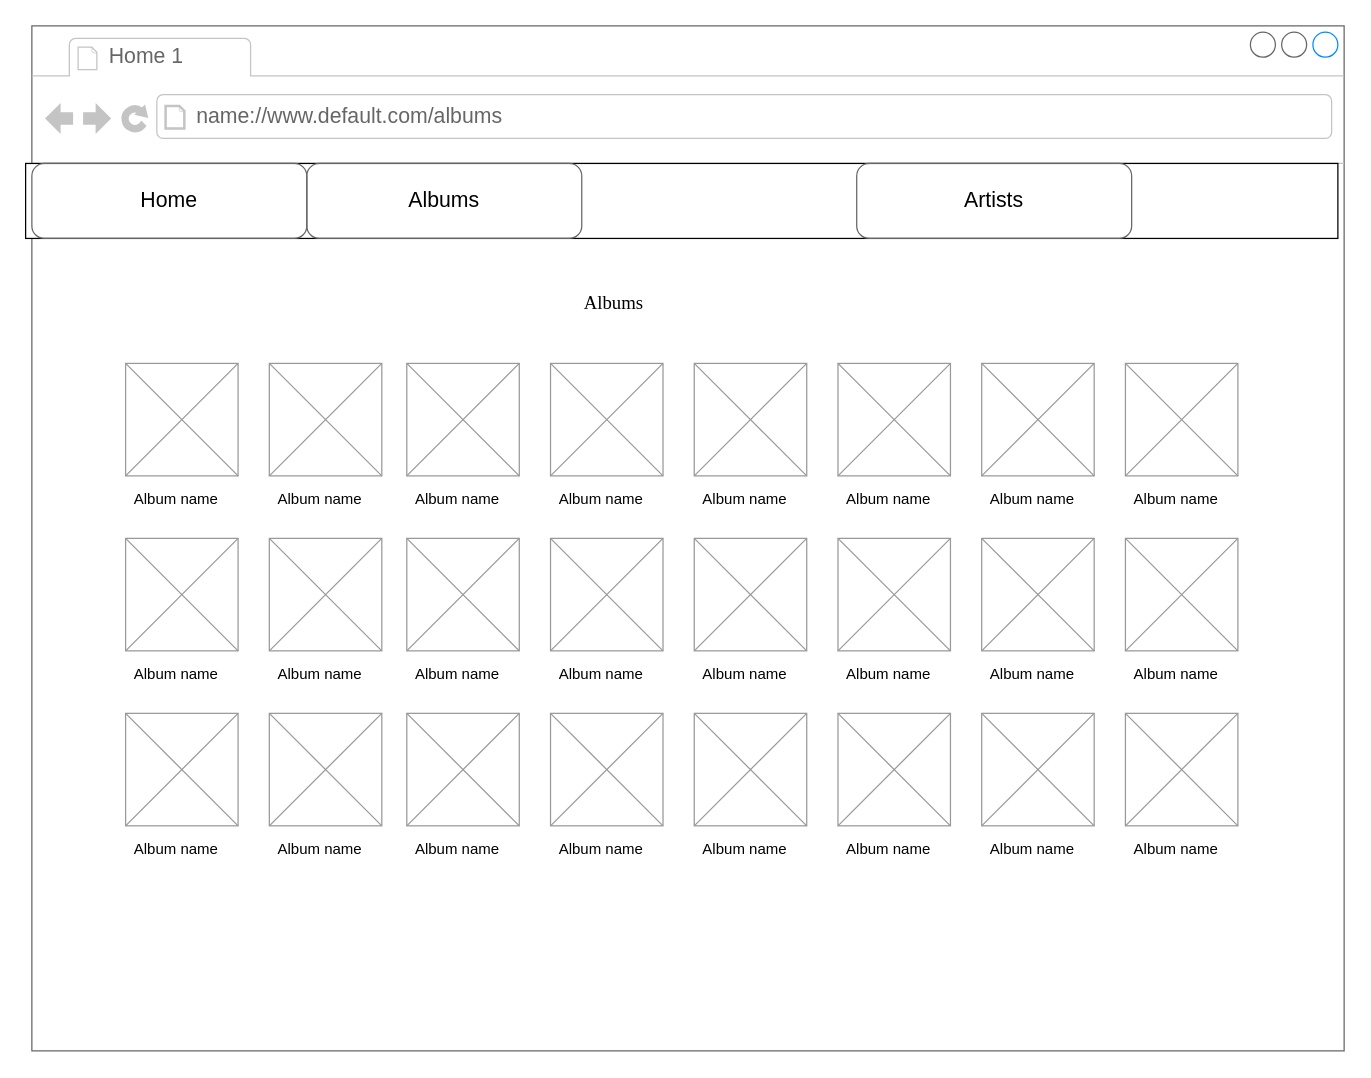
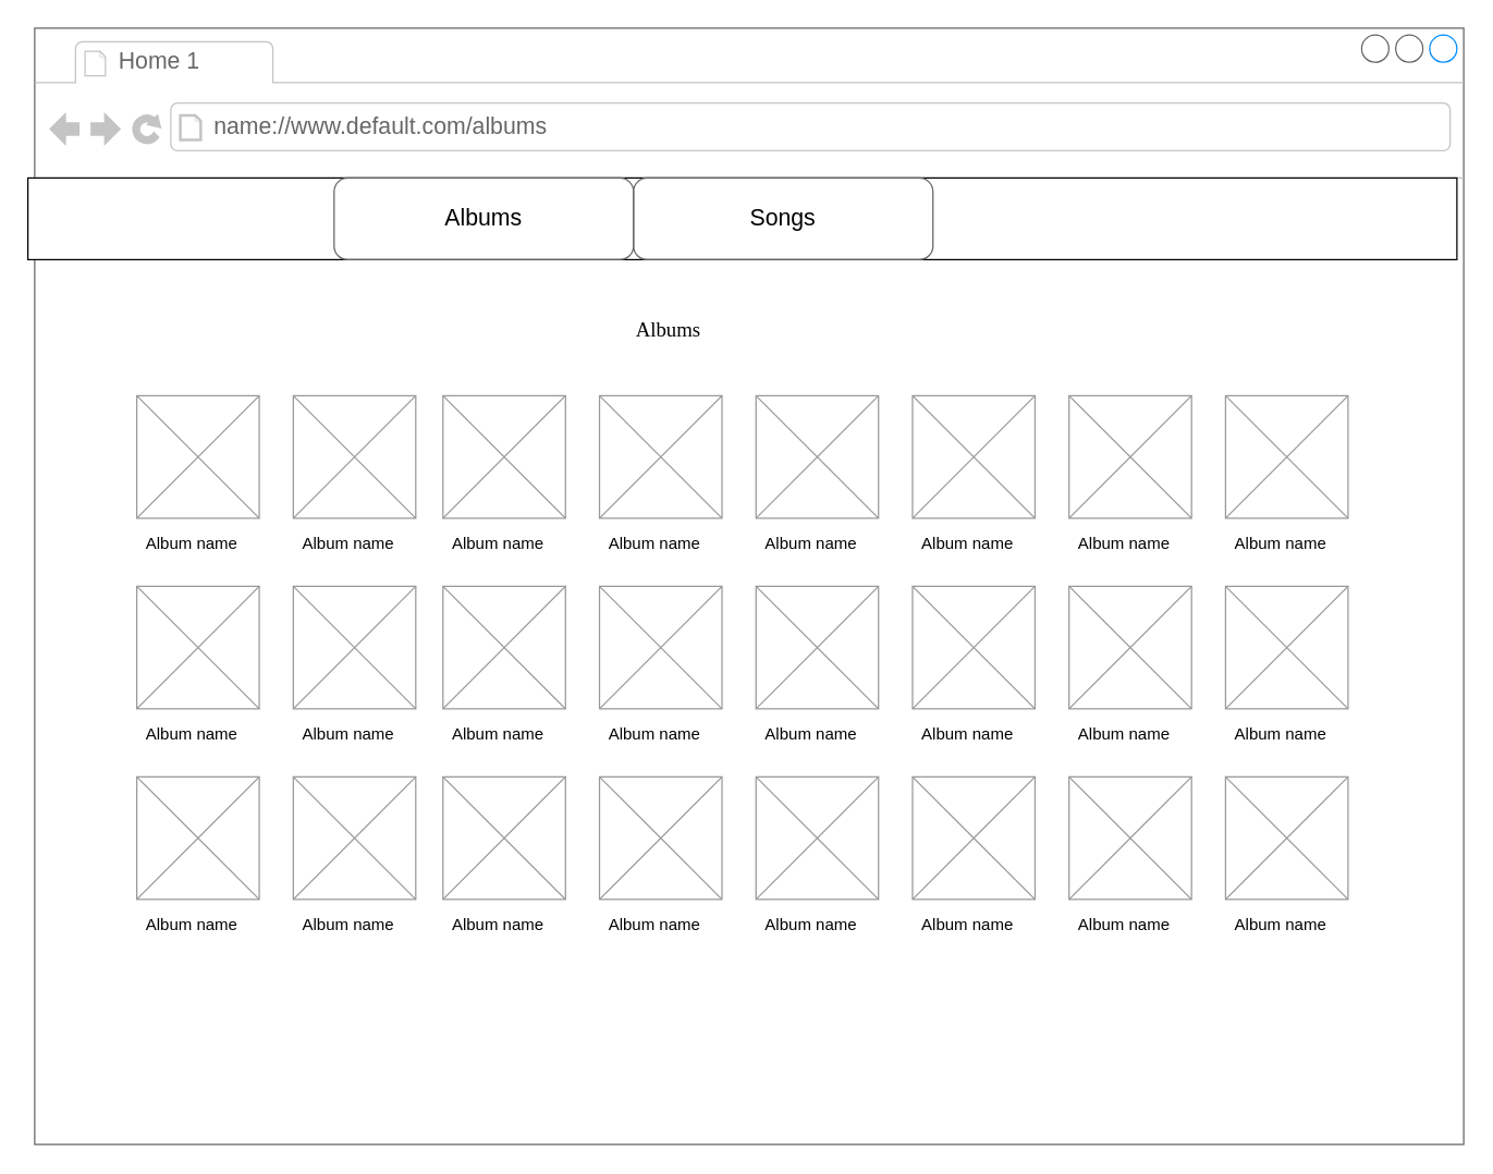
  <mxCell id="0" />
  <mxCell id="1" parent="0" />
  <mxCell id="2" value="" style="strokeWidth=1;shadow=0;dashed=0;align=center;html=1;shape=mxgraph.mockup.containers.browserWindow;rSize=0;strokeColor=#666666;mainText=,;recursiveResize=0;rounded=0;labelBackgroundColor=none;fontFamily=Verdana;fontSize=12" parent="1" vertex="1"><mxGeometry x="25" y="20" width="1050" height="820" as="geometry" /></mxCell>
  <mxCell id="3" value="Home 1" style="strokeWidth=1;shadow=0;dashed=0;align=center;html=1;shape=mxgraph.mockup.containers.anchor;fontSize=17;fontColor=#666666;align=left;" parent="2" vertex="1"><mxGeometry x="60" y="12" width="110" height="26" as="geometry" /></mxCell>
  <mxCell id="4" value="&lt;div&gt;name://www.default.com/albums&lt;/div&gt;" style="strokeWidth=1;shadow=0;dashed=0;align=center;html=1;shape=mxgraph.mockup.containers.anchor;rSize=0;fontSize=17;fontColor=#666666;align=left;" parent="2" vertex="1"><mxGeometry x="130" y="60" width="250" height="26" as="geometry" /></mxCell>
  <mxCell id="5" value="Albums" style="text;html=1;points=[];align=left;verticalAlign=top;spacingTop=-4;fontSize=15;fontFamily=Verdana" parent="2" vertex="1"><mxGeometry x="440" y="210" width="170" height="30" as="geometry" /></mxCell>
  <mxCell id="6" value="" style="rounded=0;whiteSpace=wrap;html=1;" vertex="1" parent="2"><mxGeometry x="-5" y="110" width="1050" height="60" as="geometry" /></mxCell>
- <mxCell id="7" value="&lt;div&gt;Home&lt;/div&gt;" style="strokeWidth=1;shadow=0;dashed=0;align=center;html=1;shape=mxgraph.mockup.buttons.button;strokeColor=#666666;mainText=;buttonStyle=round;fontSize=17;fontStyle=0;fillColor=none;whiteSpace=wrap;rounded=0;labelBackgroundColor=none;" parent="2" vertex="1"><mxGeometry y="110" width="220" height="60" as="geometry" /></mxCell>
  <mxCell id="8" value="Albums" style="strokeWidth=1;shadow=0;dashed=0;align=center;html=1;shape=mxgraph.mockup.buttons.button;strokeColor=#666666;mainText=;buttonStyle=round;fontSize=17;fontStyle=0;fillColor=none;whiteSpace=wrap;rounded=0;labelBackgroundColor=none;" vertex="1" parent="2"><mxGeometry x="220" y="110" width="220" height="60" as="geometry" /></mxCell>
- <mxCell id="10" value="Artists" style="strokeWidth=1;shadow=0;dashed=0;align=center;html=1;shape=mxgraph.mockup.buttons.button;strokeColor=#666666;mainText=;buttonStyle=round;fontSize=17;fontStyle=0;fillColor=none;whiteSpace=wrap;rounded=0;labelBackgroundColor=none;" vertex="1" parent="2"><mxGeometry x="660" y="110" width="220" height="60" as="geometry" /></mxCell>
+ <mxCell id="9" value="Songs" style="strokeWidth=1;shadow=0;dashed=0;align=center;html=1;shape=mxgraph.mockup.buttons.button;strokeColor=#666666;mainText=;buttonStyle=round;fontSize=17;fontStyle=0;fillColor=none;whiteSpace=wrap;rounded=0;labelBackgroundColor=none;" vertex="1" parent="2"><mxGeometry x="440" y="110" width="220" height="60" as="geometry" /></mxCell>
  <mxCell id="11" value="" style="verticalLabelPosition=bottom;shadow=0;dashed=0;align=center;html=1;verticalAlign=top;strokeWidth=1;shape=mxgraph.mockup.graphics.simpleIcon;strokeColor=#999999;" vertex="1" parent="2"><mxGeometry x="75" y="270" width="90" height="90" as="geometry" /></mxCell>
  <mxCell id="12" value="Album name" style="text;spacingTop=-5;whiteSpace=wrap;html=1;align=left;fontSize=12;fontFamily=Helvetica;fillColor=none;strokeColor=none;" vertex="1" parent="2"><mxGeometry x="80" y="370" width="80" height="20" as="geometry" /></mxCell>
  <mxCell id="13" value="" style="verticalLabelPosition=bottom;shadow=0;dashed=0;align=center;html=1;verticalAlign=top;strokeWidth=1;shape=mxgraph.mockup.graphics.simpleIcon;strokeColor=#999999;" vertex="1" parent="2"><mxGeometry x="190" y="270" width="90" height="90" as="geometry" /></mxCell>
  <mxCell id="14" value="Album name" style="text;spacingTop=-5;whiteSpace=wrap;html=1;align=left;fontSize=12;fontFamily=Helvetica;fillColor=none;strokeColor=none;" vertex="1" parent="2"><mxGeometry x="195" y="370" width="80" height="20" as="geometry" /></mxCell>
  <mxCell id="15" value="" style="verticalLabelPosition=bottom;shadow=0;dashed=0;align=center;html=1;verticalAlign=top;strokeWidth=1;shape=mxgraph.mockup.graphics.simpleIcon;strokeColor=#999999;" vertex="1" parent="2"><mxGeometry x="300" y="270" width="90" height="90" as="geometry" /></mxCell>
  <mxCell id="16" value="Album name" style="text;spacingTop=-5;whiteSpace=wrap;html=1;align=left;fontSize=12;fontFamily=Helvetica;fillColor=none;strokeColor=none;" vertex="1" parent="2"><mxGeometry x="305" y="370" width="80" height="20" as="geometry" /></mxCell>
  <mxCell id="17" value="" style="verticalLabelPosition=bottom;shadow=0;dashed=0;align=center;html=1;verticalAlign=top;strokeWidth=1;shape=mxgraph.mockup.graphics.simpleIcon;strokeColor=#999999;" vertex="1" parent="2"><mxGeometry x="415" y="270" width="90" height="90" as="geometry" /></mxCell>
  <mxCell id="18" value="Album name" style="text;spacingTop=-5;whiteSpace=wrap;html=1;align=left;fontSize=12;fontFamily=Helvetica;fillColor=none;strokeColor=none;" vertex="1" parent="2"><mxGeometry x="420" y="370" width="80" height="20" as="geometry" /></mxCell>
  <mxCell id="19" value="" style="verticalLabelPosition=bottom;shadow=0;dashed=0;align=center;html=1;verticalAlign=top;strokeWidth=1;shape=mxgraph.mockup.graphics.simpleIcon;strokeColor=#999999;" vertex="1" parent="2"><mxGeometry x="530" y="270" width="90" height="90" as="geometry" /></mxCell>
  <mxCell id="20" value="Album name" style="text;spacingTop=-5;whiteSpace=wrap;html=1;align=left;fontSize=12;fontFamily=Helvetica;fillColor=none;strokeColor=none;" vertex="1" parent="2"><mxGeometry x="535" y="370" width="80" height="20" as="geometry" /></mxCell>
  <mxCell id="21" value="" style="verticalLabelPosition=bottom;shadow=0;dashed=0;align=center;html=1;verticalAlign=top;strokeWidth=1;shape=mxgraph.mockup.graphics.simpleIcon;strokeColor=#999999;" vertex="1" parent="2"><mxGeometry x="645" y="270" width="90" height="90" as="geometry" /></mxCell>
  <mxCell id="22" value="Album name" style="text;spacingTop=-5;whiteSpace=wrap;html=1;align=left;fontSize=12;fontFamily=Helvetica;fillColor=none;strokeColor=none;" vertex="1" parent="2"><mxGeometry x="650" y="370" width="80" height="20" as="geometry" /></mxCell>
  <mxCell id="23" value="" style="verticalLabelPosition=bottom;shadow=0;dashed=0;align=center;html=1;verticalAlign=top;strokeWidth=1;shape=mxgraph.mockup.graphics.simpleIcon;strokeColor=#999999;" vertex="1" parent="2"><mxGeometry x="760" y="270" width="90" height="90" as="geometry" /></mxCell>
  <mxCell id="24" value="Album name" style="text;spacingTop=-5;whiteSpace=wrap;html=1;align=left;fontSize=12;fontFamily=Helvetica;fillColor=none;strokeColor=none;" vertex="1" parent="2"><mxGeometry x="765" y="370" width="80" height="20" as="geometry" /></mxCell>
  <mxCell id="25" value="" style="verticalLabelPosition=bottom;shadow=0;dashed=0;align=center;html=1;verticalAlign=top;strokeWidth=1;shape=mxgraph.mockup.graphics.simpleIcon;strokeColor=#999999;" vertex="1" parent="2"><mxGeometry x="875" y="270" width="90" height="90" as="geometry" /></mxCell>
  <mxCell id="26" value="Album name" style="text;spacingTop=-5;whiteSpace=wrap;html=1;align=left;fontSize=12;fontFamily=Helvetica;fillColor=none;strokeColor=none;" vertex="1" parent="2"><mxGeometry x="880" y="370" width="80" height="20" as="geometry" /></mxCell>
  <mxCell id="27" value="" style="verticalLabelPosition=bottom;shadow=0;dashed=0;align=center;html=1;verticalAlign=top;strokeWidth=1;shape=mxgraph.mockup.graphics.simpleIcon;strokeColor=#999999;" vertex="1" parent="2"><mxGeometry x="75" y="410" width="90" height="90" as="geometry" /></mxCell>
  <mxCell id="28" value="Album name" style="text;spacingTop=-5;whiteSpace=wrap;html=1;align=left;fontSize=12;fontFamily=Helvetica;fillColor=none;strokeColor=none;" vertex="1" parent="2"><mxGeometry x="80" y="510" width="80" height="20" as="geometry" /></mxCell>
  <mxCell id="29" value="" style="verticalLabelPosition=bottom;shadow=0;dashed=0;align=center;html=1;verticalAlign=top;strokeWidth=1;shape=mxgraph.mockup.graphics.simpleIcon;strokeColor=#999999;" vertex="1" parent="2"><mxGeometry x="190" y="410" width="90" height="90" as="geometry" /></mxCell>
  <mxCell id="30" value="Album name" style="text;spacingTop=-5;whiteSpace=wrap;html=1;align=left;fontSize=12;fontFamily=Helvetica;fillColor=none;strokeColor=none;" vertex="1" parent="2"><mxGeometry x="195" y="510" width="80" height="20" as="geometry" /></mxCell>
  <mxCell id="31" value="" style="verticalLabelPosition=bottom;shadow=0;dashed=0;align=center;html=1;verticalAlign=top;strokeWidth=1;shape=mxgraph.mockup.graphics.simpleIcon;strokeColor=#999999;" vertex="1" parent="2"><mxGeometry x="300" y="410" width="90" height="90" as="geometry" /></mxCell>
  <mxCell id="32" value="Album name" style="text;spacingTop=-5;whiteSpace=wrap;html=1;align=left;fontSize=12;fontFamily=Helvetica;fillColor=none;strokeColor=none;" vertex="1" parent="2"><mxGeometry x="305" y="510" width="80" height="20" as="geometry" /></mxCell>
  <mxCell id="33" value="" style="verticalLabelPosition=bottom;shadow=0;dashed=0;align=center;html=1;verticalAlign=top;strokeWidth=1;shape=mxgraph.mockup.graphics.simpleIcon;strokeColor=#999999;" vertex="1" parent="2"><mxGeometry x="415" y="410" width="90" height="90" as="geometry" /></mxCell>
  <mxCell id="34" value="Album name" style="text;spacingTop=-5;whiteSpace=wrap;html=1;align=left;fontSize=12;fontFamily=Helvetica;fillColor=none;strokeColor=none;" vertex="1" parent="2"><mxGeometry x="420" y="510" width="80" height="20" as="geometry" /></mxCell>
  <mxCell id="35" value="" style="verticalLabelPosition=bottom;shadow=0;dashed=0;align=center;html=1;verticalAlign=top;strokeWidth=1;shape=mxgraph.mockup.graphics.simpleIcon;strokeColor=#999999;" vertex="1" parent="2"><mxGeometry x="530" y="410" width="90" height="90" as="geometry" /></mxCell>
  <mxCell id="36" value="Album name" style="text;spacingTop=-5;whiteSpace=wrap;html=1;align=left;fontSize=12;fontFamily=Helvetica;fillColor=none;strokeColor=none;" vertex="1" parent="2"><mxGeometry x="535" y="510" width="80" height="20" as="geometry" /></mxCell>
  <mxCell id="37" value="" style="verticalLabelPosition=bottom;shadow=0;dashed=0;align=center;html=1;verticalAlign=top;strokeWidth=1;shape=mxgraph.mockup.graphics.simpleIcon;strokeColor=#999999;" vertex="1" parent="2"><mxGeometry x="645" y="410" width="90" height="90" as="geometry" /></mxCell>
  <mxCell id="38" value="Album name" style="text;spacingTop=-5;whiteSpace=wrap;html=1;align=left;fontSize=12;fontFamily=Helvetica;fillColor=none;strokeColor=none;" vertex="1" parent="2"><mxGeometry x="650" y="510" width="80" height="20" as="geometry" /></mxCell>
  <mxCell id="39" value="" style="verticalLabelPosition=bottom;shadow=0;dashed=0;align=center;html=1;verticalAlign=top;strokeWidth=1;shape=mxgraph.mockup.graphics.simpleIcon;strokeColor=#999999;" vertex="1" parent="2"><mxGeometry x="760" y="410" width="90" height="90" as="geometry" /></mxCell>
  <mxCell id="40" value="Album name" style="text;spacingTop=-5;whiteSpace=wrap;html=1;align=left;fontSize=12;fontFamily=Helvetica;fillColor=none;strokeColor=none;" vertex="1" parent="2"><mxGeometry x="765" y="510" width="80" height="20" as="geometry" /></mxCell>
  <mxCell id="41" value="" style="verticalLabelPosition=bottom;shadow=0;dashed=0;align=center;html=1;verticalAlign=top;strokeWidth=1;shape=mxgraph.mockup.graphics.simpleIcon;strokeColor=#999999;" vertex="1" parent="2"><mxGeometry x="875" y="410" width="90" height="90" as="geometry" /></mxCell>
  <mxCell id="42" value="Album name" style="text;spacingTop=-5;whiteSpace=wrap;html=1;align=left;fontSize=12;fontFamily=Helvetica;fillColor=none;strokeColor=none;" vertex="1" parent="2"><mxGeometry x="880" y="510" width="80" height="20" as="geometry" /></mxCell>
  <mxCell id="43" value="" style="verticalLabelPosition=bottom;shadow=0;dashed=0;align=center;html=1;verticalAlign=top;strokeWidth=1;shape=mxgraph.mockup.graphics.simpleIcon;strokeColor=#999999;" vertex="1" parent="2"><mxGeometry x="75" y="550" width="90" height="90" as="geometry" /></mxCell>
  <mxCell id="44" value="Album name" style="text;spacingTop=-5;whiteSpace=wrap;html=1;align=left;fontSize=12;fontFamily=Helvetica;fillColor=none;strokeColor=none;" vertex="1" parent="2"><mxGeometry x="80" y="650" width="80" height="20" as="geometry" /></mxCell>
  <mxCell id="45" value="" style="verticalLabelPosition=bottom;shadow=0;dashed=0;align=center;html=1;verticalAlign=top;strokeWidth=1;shape=mxgraph.mockup.graphics.simpleIcon;strokeColor=#999999;" vertex="1" parent="2"><mxGeometry x="190" y="550" width="90" height="90" as="geometry" /></mxCell>
  <mxCell id="46" value="Album name" style="text;spacingTop=-5;whiteSpace=wrap;html=1;align=left;fontSize=12;fontFamily=Helvetica;fillColor=none;strokeColor=none;" vertex="1" parent="2"><mxGeometry x="195" y="650" width="80" height="20" as="geometry" /></mxCell>
  <mxCell id="47" value="" style="verticalLabelPosition=bottom;shadow=0;dashed=0;align=center;html=1;verticalAlign=top;strokeWidth=1;shape=mxgraph.mockup.graphics.simpleIcon;strokeColor=#999999;" vertex="1" parent="2"><mxGeometry x="300" y="550" width="90" height="90" as="geometry" /></mxCell>
  <mxCell id="48" value="Album name" style="text;spacingTop=-5;whiteSpace=wrap;html=1;align=left;fontSize=12;fontFamily=Helvetica;fillColor=none;strokeColor=none;" vertex="1" parent="2"><mxGeometry x="305" y="650" width="80" height="20" as="geometry" /></mxCell>
  <mxCell id="49" value="" style="verticalLabelPosition=bottom;shadow=0;dashed=0;align=center;html=1;verticalAlign=top;strokeWidth=1;shape=mxgraph.mockup.graphics.simpleIcon;strokeColor=#999999;" vertex="1" parent="2"><mxGeometry x="415" y="550" width="90" height="90" as="geometry" /></mxCell>
  <mxCell id="50" value="Album name" style="text;spacingTop=-5;whiteSpace=wrap;html=1;align=left;fontSize=12;fontFamily=Helvetica;fillColor=none;strokeColor=none;" vertex="1" parent="2"><mxGeometry x="420" y="650" width="80" height="20" as="geometry" /></mxCell>
  <mxCell id="51" value="" style="verticalLabelPosition=bottom;shadow=0;dashed=0;align=center;html=1;verticalAlign=top;strokeWidth=1;shape=mxgraph.mockup.graphics.simpleIcon;strokeColor=#999999;" vertex="1" parent="2"><mxGeometry x="530" y="550" width="90" height="90" as="geometry" /></mxCell>
  <mxCell id="52" value="Album name" style="text;spacingTop=-5;whiteSpace=wrap;html=1;align=left;fontSize=12;fontFamily=Helvetica;fillColor=none;strokeColor=none;" vertex="1" parent="2"><mxGeometry x="535" y="650" width="80" height="20" as="geometry" /></mxCell>
  <mxCell id="53" value="" style="verticalLabelPosition=bottom;shadow=0;dashed=0;align=center;html=1;verticalAlign=top;strokeWidth=1;shape=mxgraph.mockup.graphics.simpleIcon;strokeColor=#999999;" vertex="1" parent="2"><mxGeometry x="645" y="550" width="90" height="90" as="geometry" /></mxCell>
  <mxCell id="54" value="Album name" style="text;spacingTop=-5;whiteSpace=wrap;html=1;align=left;fontSize=12;fontFamily=Helvetica;fillColor=none;strokeColor=none;" vertex="1" parent="2"><mxGeometry x="650" y="650" width="80" height="20" as="geometry" /></mxCell>
  <mxCell id="55" value="" style="verticalLabelPosition=bottom;shadow=0;dashed=0;align=center;html=1;verticalAlign=top;strokeWidth=1;shape=mxgraph.mockup.graphics.simpleIcon;strokeColor=#999999;" vertex="1" parent="2"><mxGeometry x="760" y="550" width="90" height="90" as="geometry" /></mxCell>
  <mxCell id="56" value="Album name" style="text;spacingTop=-5;whiteSpace=wrap;html=1;align=left;fontSize=12;fontFamily=Helvetica;fillColor=none;strokeColor=none;" vertex="1" parent="2"><mxGeometry x="765" y="650" width="80" height="20" as="geometry" /></mxCell>
  <mxCell id="57" value="" style="verticalLabelPosition=bottom;shadow=0;dashed=0;align=center;html=1;verticalAlign=top;strokeWidth=1;shape=mxgraph.mockup.graphics.simpleIcon;strokeColor=#999999;" vertex="1" parent="2"><mxGeometry x="875" y="550" width="90" height="90" as="geometry" /></mxCell>
  <mxCell id="58" value="Album name" style="text;spacingTop=-5;whiteSpace=wrap;html=1;align=left;fontSize=12;fontFamily=Helvetica;fillColor=none;strokeColor=none;" vertex="1" parent="2"><mxGeometry x="880" y="650" width="80" height="20" as="geometry" /></mxCell>
